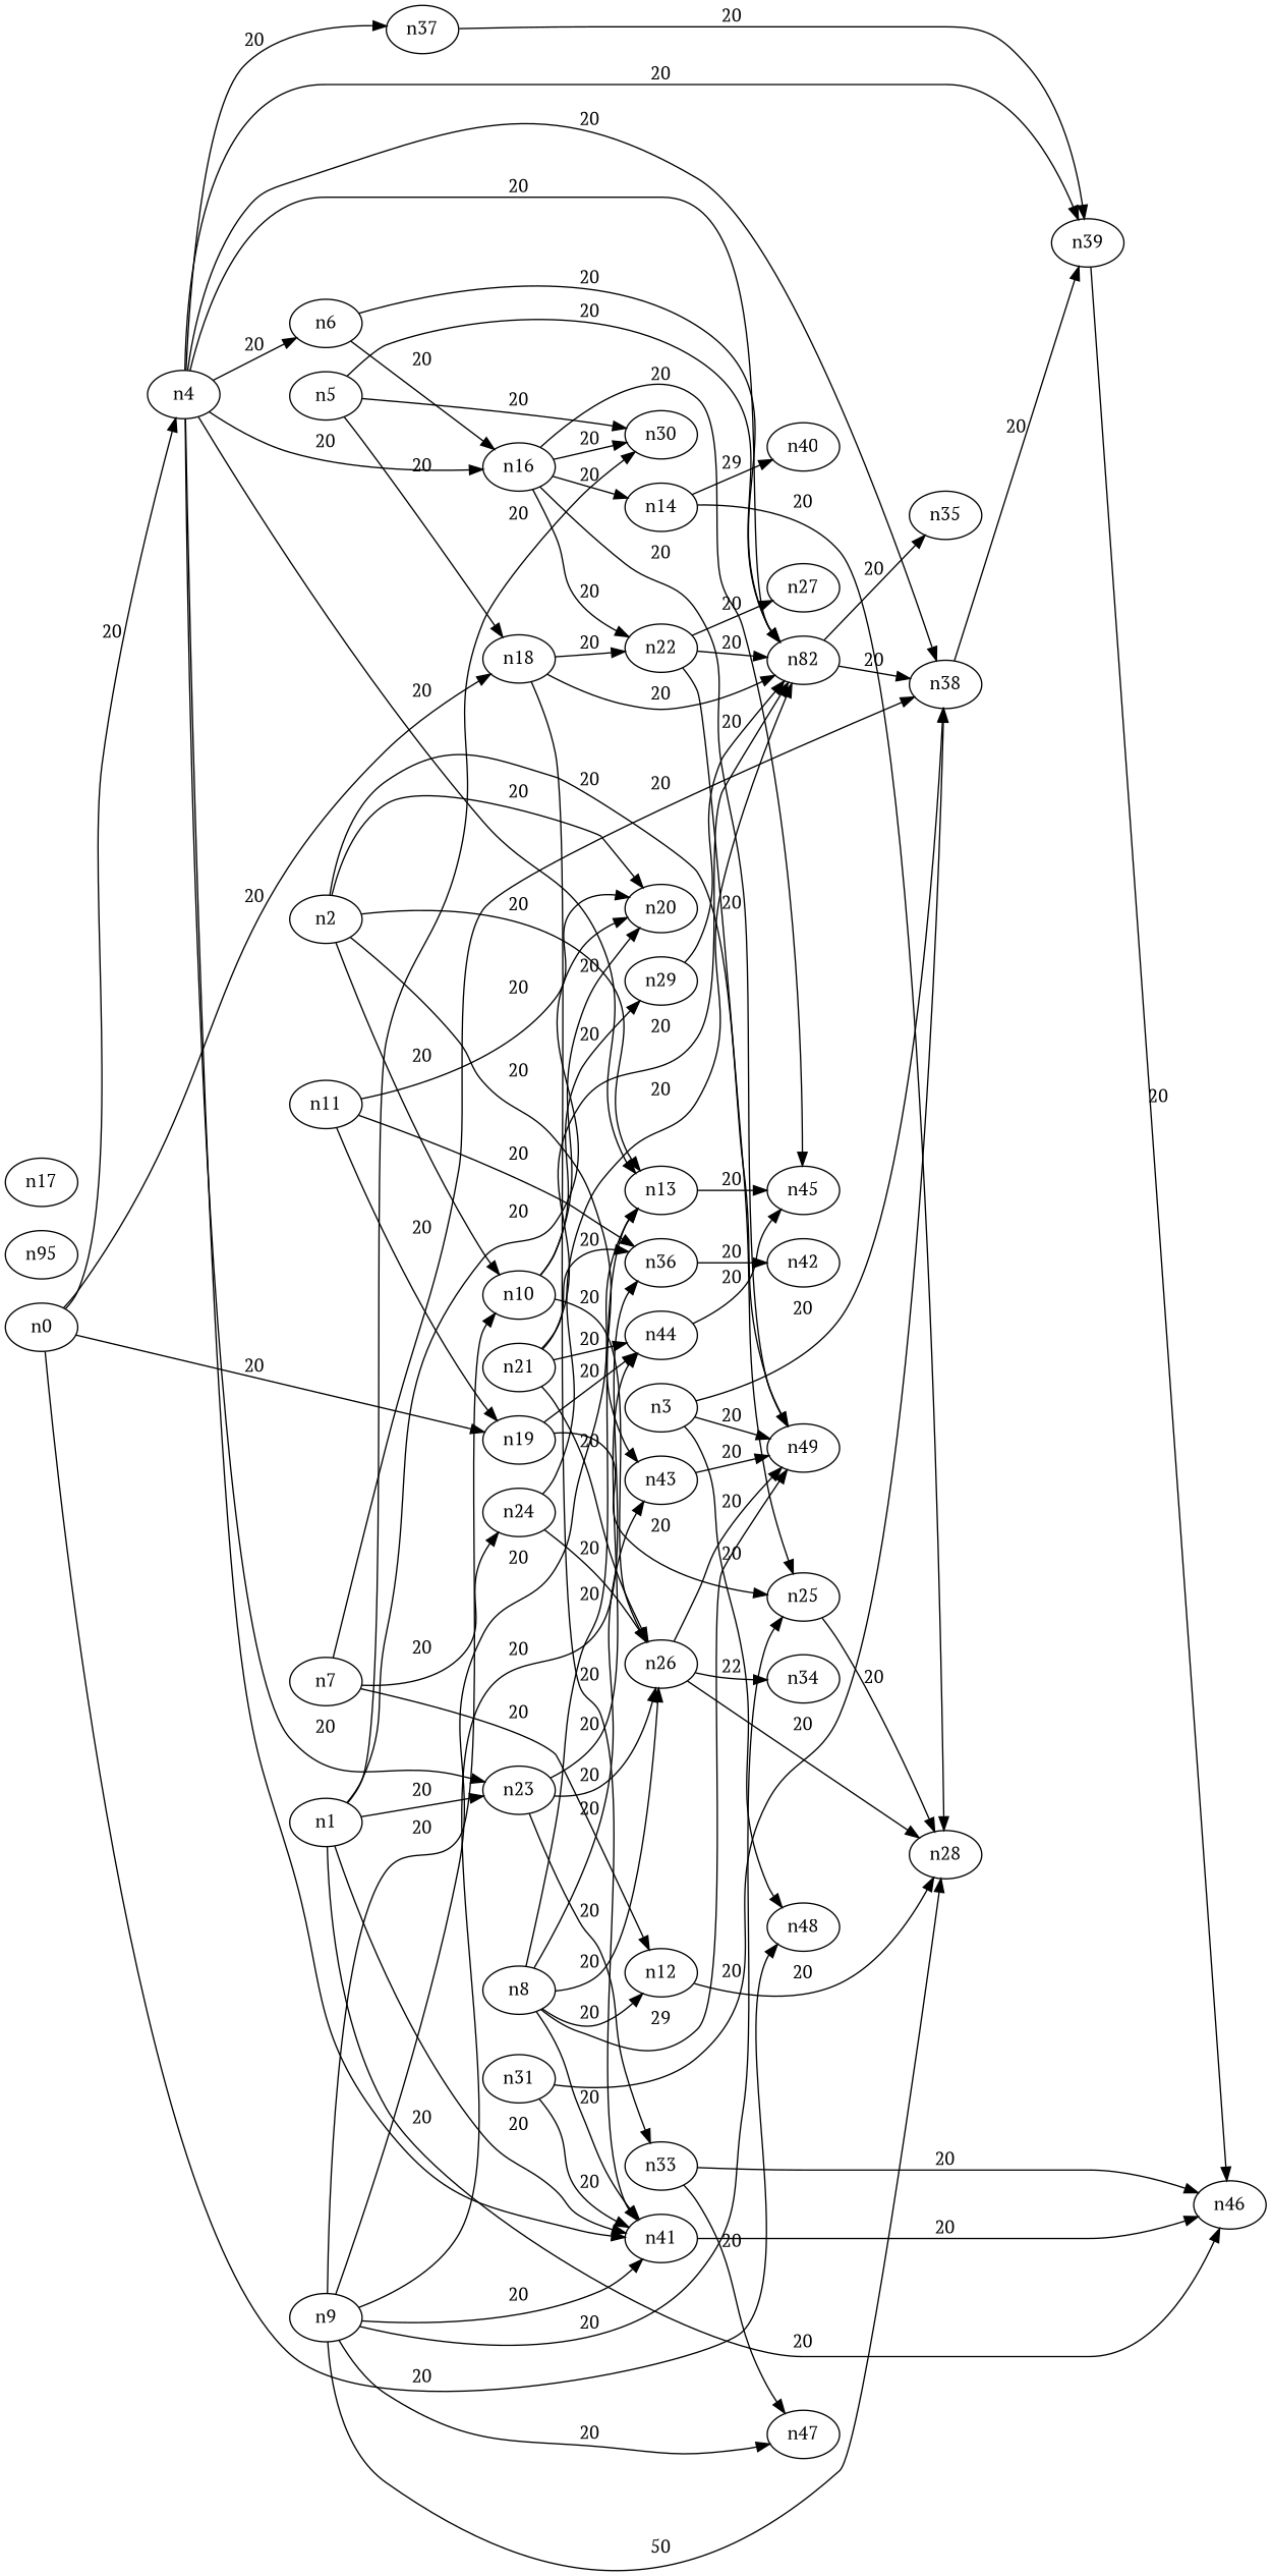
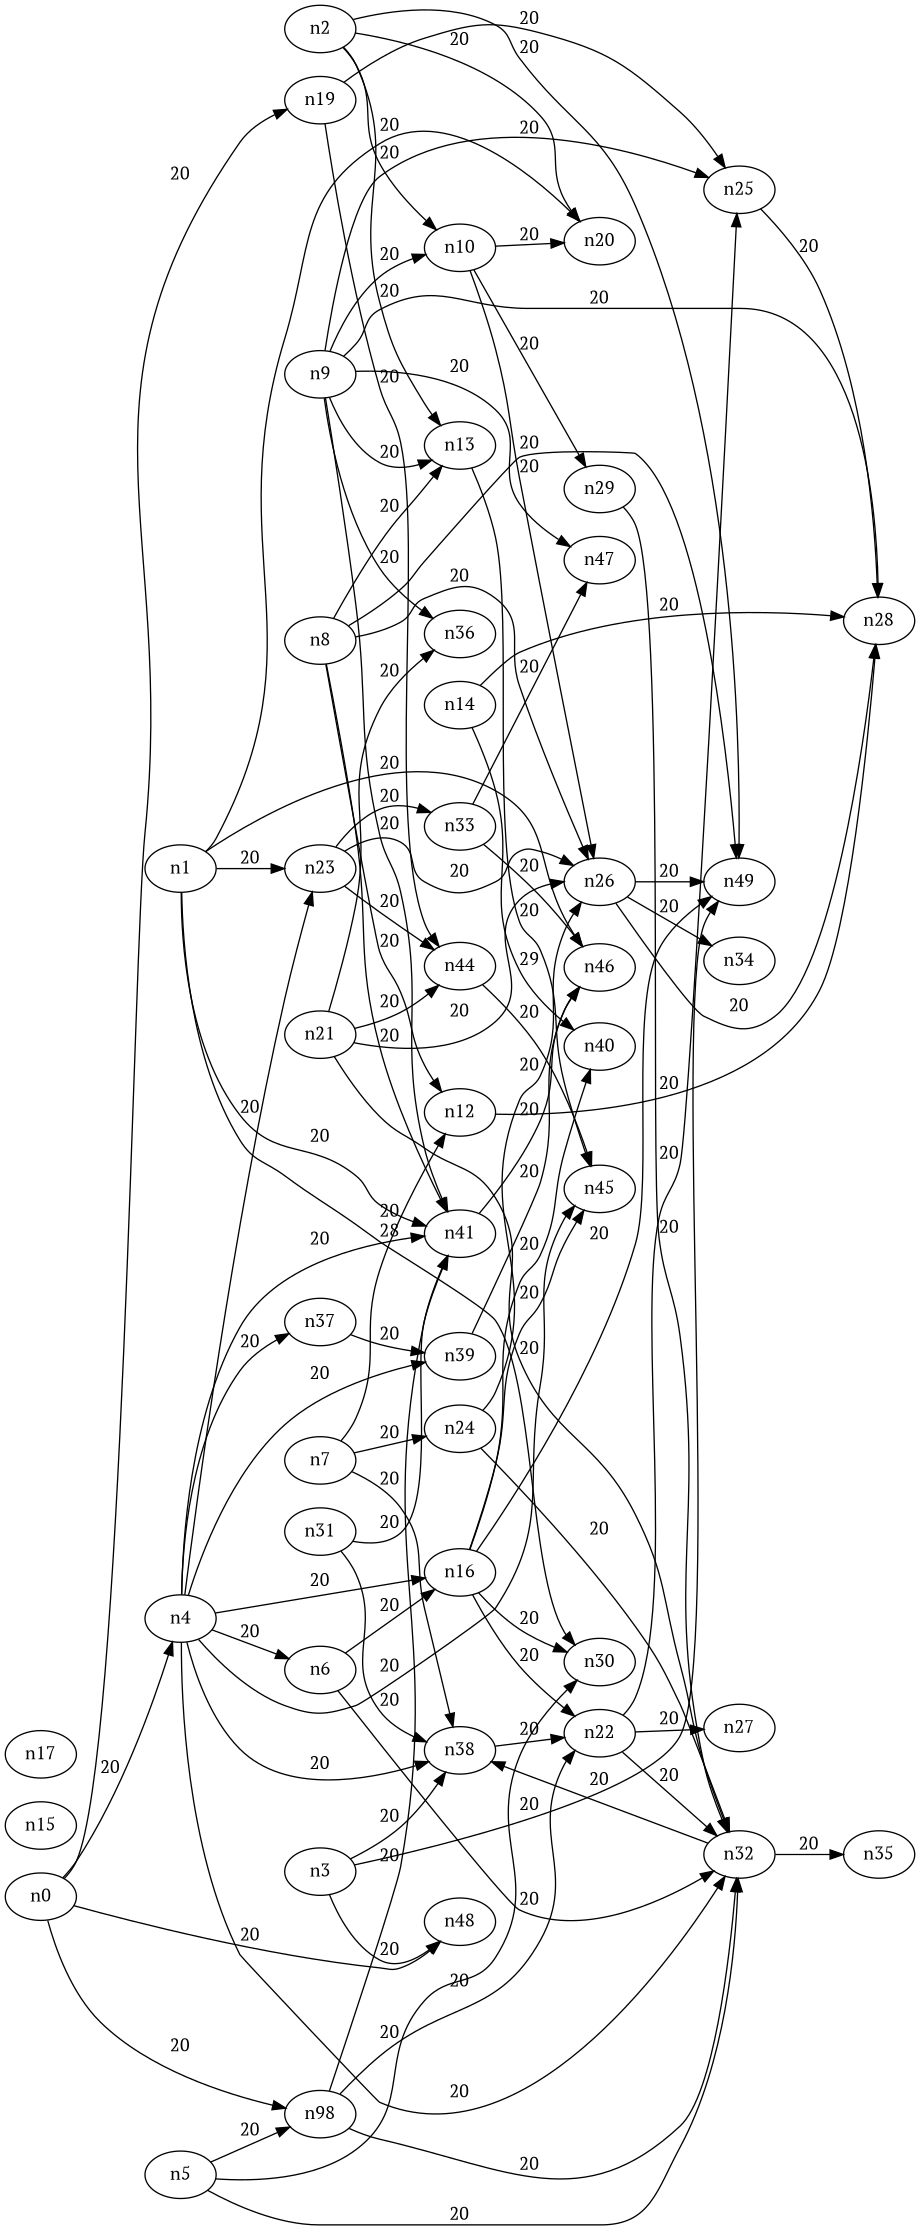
  digraph {
    fontname="PT Serif"
    rankdir=LR
    node [fontname="PT Serif"]
    edge [fontname="PT Serif" interval=20]
    n1 [label=n0]
    n2 [label=n4]
-   n3 [label=n18]
+   n3 [label=n98]
    n4 [label=n19]
    n5 [label=n48]
    n6 [label=n23]
    n7 [label=n41]
    n8 [label=n13]
    n9 [label=n38]
    n10 [label=n6]
    n11 [label=n16]
-   n12 [label=n82]
+   n12 [label=n32]
    n13 [label=n37]
    n14 [label=n39]
    n15 [label=n22]
    n16 [label=n25]
    n17 [label=n44]
    n18 [label=n1]
    n19 [label=n20]
    n20 [label=n30]
    n21 [label=n46]
    n22 [label=n26]
    n23 [label=n33]
    n24 [label=n2]
    n25 [label=n10]
-   n26 [label=n43]
    n27 [label=n49]
    n28 [label=n29]
    n29 [label=n45]
    n30 [label=n3]
    n31 [label=n40]
    n32 [label=n35]
    n33 [label=n5]
    n34 [label=n7]
    n35 [label=n12]
    n36 [label=n24]
    n37 [label=n28]
    n38 [label=n8]
    n39 [label=n34]
    n40 [label=n9]
    n41 [label=n36]
    n42 [label=n47]
-   n43 [label=n42]
-   n44 [label=n11]
    n45 [label=n14]
-   n46 [label=n95]
+   n46 [label=n15]
    n47 [label=n27]
    n48 [label=n17]
    n49 [label=n21]
    n50 [label=n31]
    n1 -> n2 [label=20]
    n1 -> n3 [label=20]
    n1 -> n4 [label=20]
    n1 -> n5 [label=20]
    n2 -> n6 [label=20]
    n2 -> n7 [label=20]
-   n2 -> n8 [label=20]
+   n2 -> n29 [label=20]
    n2 -> n9 [label=20]
    n2 -> n10 [label=20]
    n2 -> n11 [label=20]
    n2 -> n12 [label=20]
    n2 -> n13 [label=20]
    n2 -> n14 [label=20]
    n3 -> n7 [label=20]
    n3 -> n12 [label=20]
    n3 -> n15 [label=20]
    n4 -> n16 [label=20]
    n4 -> n17 [label=20]
    n6 -> n17 [label=20]
    n6 -> n22 [label=20]
    n6 -> n23 [label=20]
    n7 -> n21 [label=20]
    n8 -> n29 [label=20]
-   n9 -> n14 [label=20]
+   n9 -> n15 [label=20]
    n10 -> n11 [label=20]
    n10 -> n12 [label=20]
    n11 -> n15 [label=20]
    n11 -> n20 [label=20]
    n11 -> n27 [label=20]
    n11 -> n29 [label=20]
-   n11 -> n45 [label=20]
+   n11 -> n31 [label=20]
    n12 -> n9 [label=20]
    n12 -> n32 [label=20]
    n13 -> n14 [label=20]
    n14 -> n21 [label=20]
    n15 -> n12 [label=20]
    n15 -> n16 [label=20]
    n15 -> n47 [label=20]
    n16 -> n37 [label=20]
    n17 -> n29 [label=20]
    n18 -> n6 [label=20]
    n18 -> n7 [label=20]
    n18 -> n19 [label=20]
-   n18 -> n20 [label=20]
+   n18 -> n20 [label=28]
    n18 -> n21 [label=20]
    n22 -> n27 [label=20]
    n22 -> n37 [label=20]
-   n22 -> n39 [label=22]
+   n22 -> n39 [label=20]
    n23 -> n21 [label=20]
    n23 -> n42 [label=20]
    n24 -> n8 [label=20]
    n24 -> n19 [label=20]
    n24 -> n25 [label=20]
-   n24 -> n26 [label=20]
    n24 -> n27 [label=20]
    n25 -> n19 [label=20]
    n25 -> n22 [label=20]
    n25 -> n28 [label=20]
-   n26 -> n27 [label=20]
    n28 -> n12 [label=20]
    n30 -> n5 [label=20]
    n30 -> n9 [label=20]
    n30 -> n27 [label=20]
    n33 -> n3 [label=20]
    n33 -> n12 [label=20]
    n33 -> n20 [label=20]
    n34 -> n9 [label=20]
    n34 -> n35 [label=20]
    n34 -> n36 [label=20]
    n35 -> n37 [label=20]
    n36 -> n12 [label=20]
    n36 -> n22 [label=20]
    n38 -> n7 [label=20]
    n38 -> n8 [label=20]
    n38 -> n22 [label=20]
-   n38 -> n26 [label=20]
-   n38 -> n27 [label=29]
+   n38 -> n27 [label=20]
    n38 -> n35 [label=20]
    n40 -> n7 [label=20]
    n40 -> n8 [label=20]
    n40 -> n16 [label=20]
    n40 -> n25 [label=20]
-   n40 -> n37 [label=50]
+   n40 -> n37 [label=20]
    n40 -> n41 [label=20]
    n40 -> n42 [label=20]
-   n41 -> n43 [label=20]
-   n44 -> n4 [label=20]
-   n44 -> n19 [label=20]
-   n44 -> n41 [label=20]
    n45 -> n31 [label=29]
    n45 -> n37 [label=20]
    n49 -> n12 [label=20]
    n49 -> n17 [label=20]
    n49 -> n22 [label=20]
    n49 -> n41 [label=20]
    n50 -> n7 [label=20]
    n50 -> n9 [label=20]
  }
